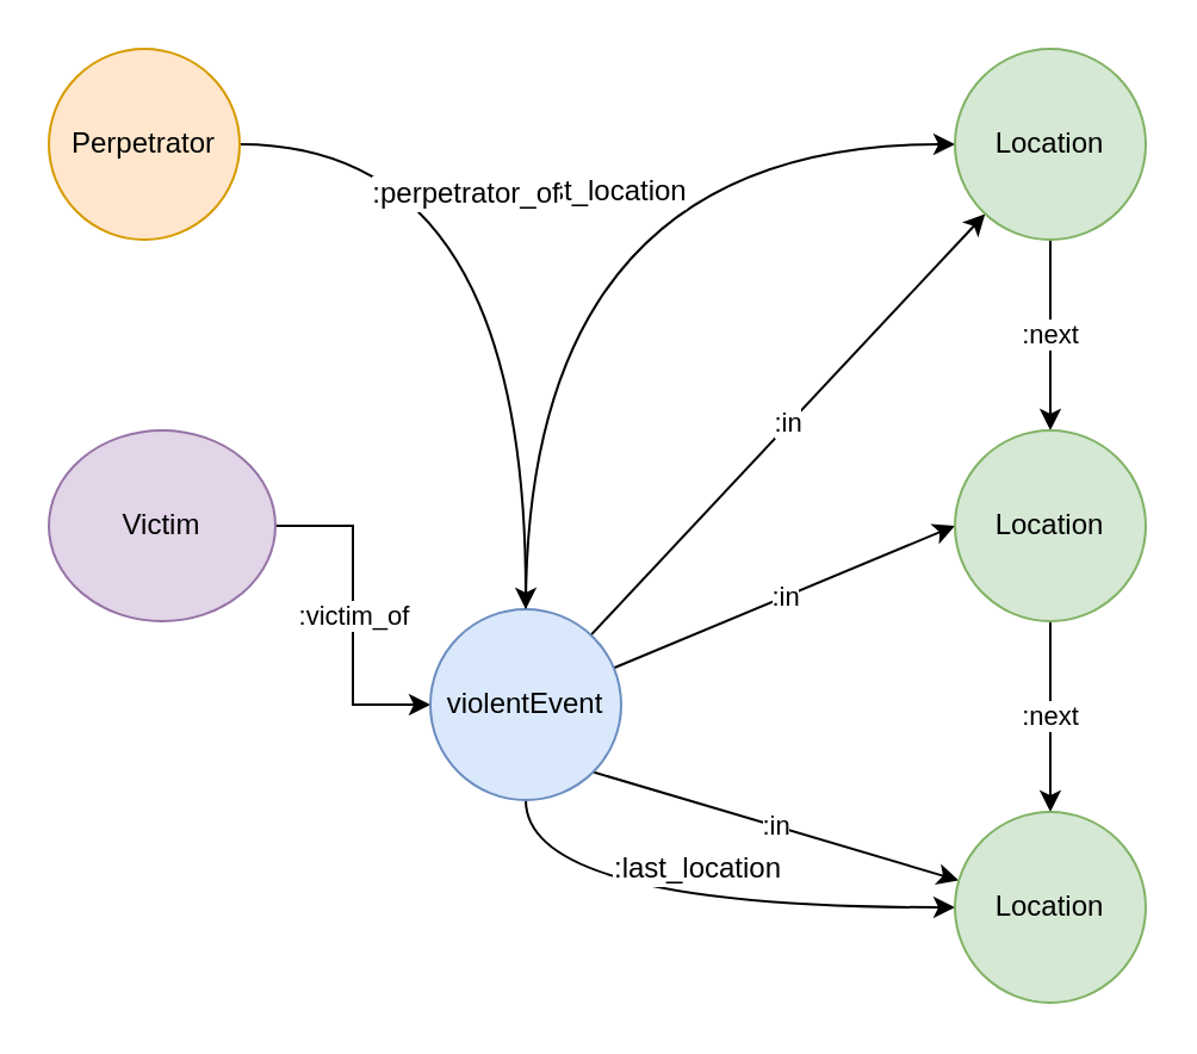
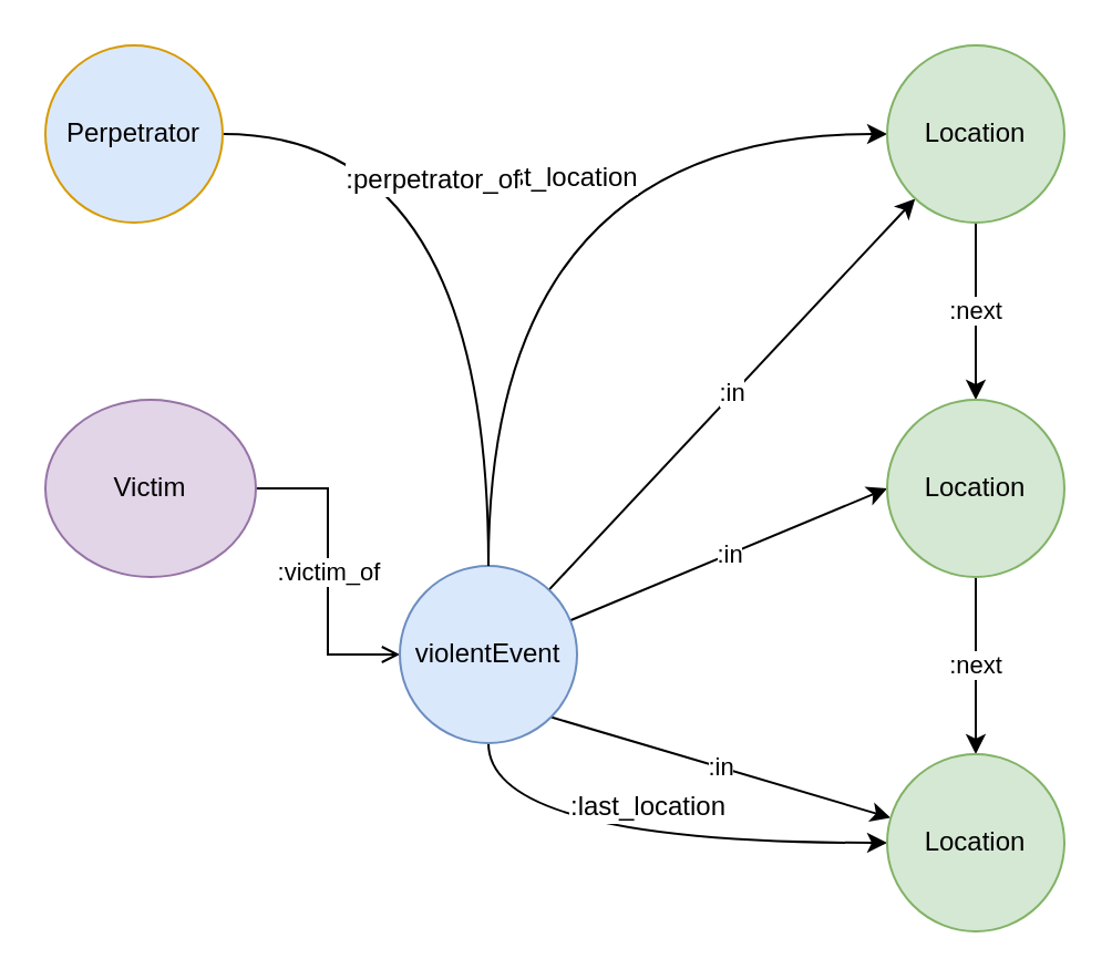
  <mxCell id="0" />
  <mxCell id="1" parent="0" />
  <mxCell id="2" value="" style="edgeStyle=orthogonalEdgeStyle;orthogonalLoop=1;jettySize=auto;html=1;curved=1;exitX=0.5;exitY=0;exitDx=0;exitDy=0;" parent="1" source="10" target="13" edge="1"><mxGeometry relative="1" as="geometry"><Array as="points"><mxPoint x="220" y="60" /></Array></mxGeometry></mxCell>
  <mxCell id="3" value=":first_location" style="text;html=1;align=center;verticalAlign=middle;resizable=0;points=[];labelBackgroundColor=#ffffff;" parent="2" vertex="1" connectable="0"><mxGeometry x="0.206" y="-19" relative="1" as="geometry"><mxPoint as="offset" /></mxGeometry></mxCell>
  <mxCell id="4" style="edgeStyle=orthogonalEdgeStyle;curved=1;orthogonalLoop=1;jettySize=auto;html=1;exitX=0.5;exitY=1;exitDx=0;exitDy=0;" parent="1" source="10" target="16" edge="1"><mxGeometry relative="1" as="geometry"><Array as="points"><mxPoint x="220" y="380" /></Array></mxGeometry></mxCell>
  <mxCell id="5" value=":last_location" style="text;html=1;align=center;verticalAlign=middle;resizable=0;points=[];labelBackgroundColor=#ffffff;" parent="4" vertex="1" connectable="0"><mxGeometry x="0.035" y="17" relative="1" as="geometry"><mxPoint as="offset" /></mxGeometry></mxCell>
- <mxCell id="6" value=":victim_of" style="edgeStyle=orthogonalEdgeStyle;rounded=0;orthogonalLoop=1;jettySize=auto;html=1;" edge="1" parent="1" source="11" target="10"><mxGeometry relative="1" as="geometry" /></mxCell>
+ <mxCell id="6" value=":victim_of" style="edgeStyle=orthogonalEdgeStyle;rounded=0;orthogonalLoop=1;jettySize=auto;html=1;endArrow=open;" edge="1" parent="1" source="11" target="10"><mxGeometry relative="1" as="geometry" /></mxCell>
  <mxCell id="7" value=":in" style="orthogonalLoop=1;jettySize=auto;html=1;rounded=0;" edge="1" parent="1" source="10" target="13"><mxGeometry relative="1" as="geometry" /></mxCell>
  <mxCell id="8" value=":in" style="edgeStyle=none;rounded=0;orthogonalLoop=1;jettySize=auto;html=1;entryX=0;entryY=0.5;entryDx=0;entryDy=0;" edge="1" parent="1" source="10" target="15"><mxGeometry relative="1" as="geometry" /></mxCell>
  <mxCell id="9" value=":in" style="edgeStyle=none;rounded=0;orthogonalLoop=1;jettySize=auto;html=1;exitX=1;exitY=1;exitDx=0;exitDy=0;" edge="1" parent="1" source="10" target="16"><mxGeometry relative="1" as="geometry" /></mxCell>
  <mxCell id="10" value="violentEvent" style="ellipse;whiteSpace=wrap;html=1;aspect=fixed;fillColor=#dae8fc;strokeColor=#6c8ebf;" parent="1" vertex="1"><mxGeometry x="180" y="255" width="80" height="80" as="geometry" /></mxCell>
  <mxCell id="11" value="Victim" style="ellipse;whiteSpace=wrap;html=1;aspect=fixed;fillColor=#e1d5e7;strokeColor=#9673a6;" vertex="1" parent="1"><mxGeometry x="20" y="180" width="95" height="80" as="geometry" /></mxCell>
  <mxCell id="12" value=":next" style="edgeStyle=orthogonalEdgeStyle;rounded=0;orthogonalLoop=1;jettySize=auto;html=1;" parent="1" source="13" target="15" edge="1"><mxGeometry relative="1" as="geometry" /></mxCell>
  <mxCell id="13" value="Location" style="ellipse;whiteSpace=wrap;html=1;aspect=fixed;fillColor=#d5e8d4;strokeColor=#82b366;" parent="1" vertex="1"><mxGeometry x="400" y="20" width="80" height="80" as="geometry" /></mxCell>
  <mxCell id="14" value=":next" style="edgeStyle=orthogonalEdgeStyle;curved=1;orthogonalLoop=1;jettySize=auto;html=1;" parent="1" source="15" target="16" edge="1"><mxGeometry relative="1" as="geometry" /></mxCell>
  <mxCell id="15" value="Location" style="ellipse;whiteSpace=wrap;html=1;aspect=fixed;fillColor=#d5e8d4;strokeColor=#82b366;" parent="1" vertex="1"><mxGeometry x="400" y="180" width="80" height="80" as="geometry" /></mxCell>
  <mxCell id="16" value="Location" style="ellipse;whiteSpace=wrap;html=1;aspect=fixed;fillColor=#d5e8d4;strokeColor=#82b366;" parent="1" vertex="1"><mxGeometry x="400" y="340" width="80" height="80" as="geometry" /></mxCell>
- <mxCell id="17" style="edgeStyle=orthogonalEdgeStyle;orthogonalLoop=1;jettySize=auto;html=1;curved=1;" edge="1" parent="1" source="19" target="10"><mxGeometry relative="1" as="geometry" /></mxCell>
+ <mxCell id="17" style="edgeStyle=orthogonalEdgeStyle;orthogonalLoop=1;jettySize=auto;html=1;curved=1;endArrow=none;" edge="1" parent="1" source="19" target="10"><mxGeometry relative="1" as="geometry" /></mxCell>
  <mxCell id="18" value=":perpetrator_of" style="text;html=1;align=center;verticalAlign=middle;resizable=0;points=[];labelBackgroundColor=#ffffff;" vertex="1" connectable="0" parent="17"><mxGeometry x="-0.257" y="9" relative="1" as="geometry"><mxPoint x="-23" y="29" as="offset" /></mxGeometry></mxCell>
- <mxCell id="19" value="Perpetrator" style="ellipse;whiteSpace=wrap;html=1;aspect=fixed;fillColor=#ffe6cc;strokeColor=#d79b00;" vertex="1" parent="1"><mxGeometry x="20" y="20" width="80" height="80" as="geometry" /></mxCell>
+ <mxCell id="19" value="Perpetrator" style="ellipse;whiteSpace=wrap;html=1;aspect=fixed;fillColor=#dae8fc;strokeColor=#d79b00;" vertex="1" parent="1"><mxGeometry x="20" y="20" width="80" height="80" as="geometry" /></mxCell>
